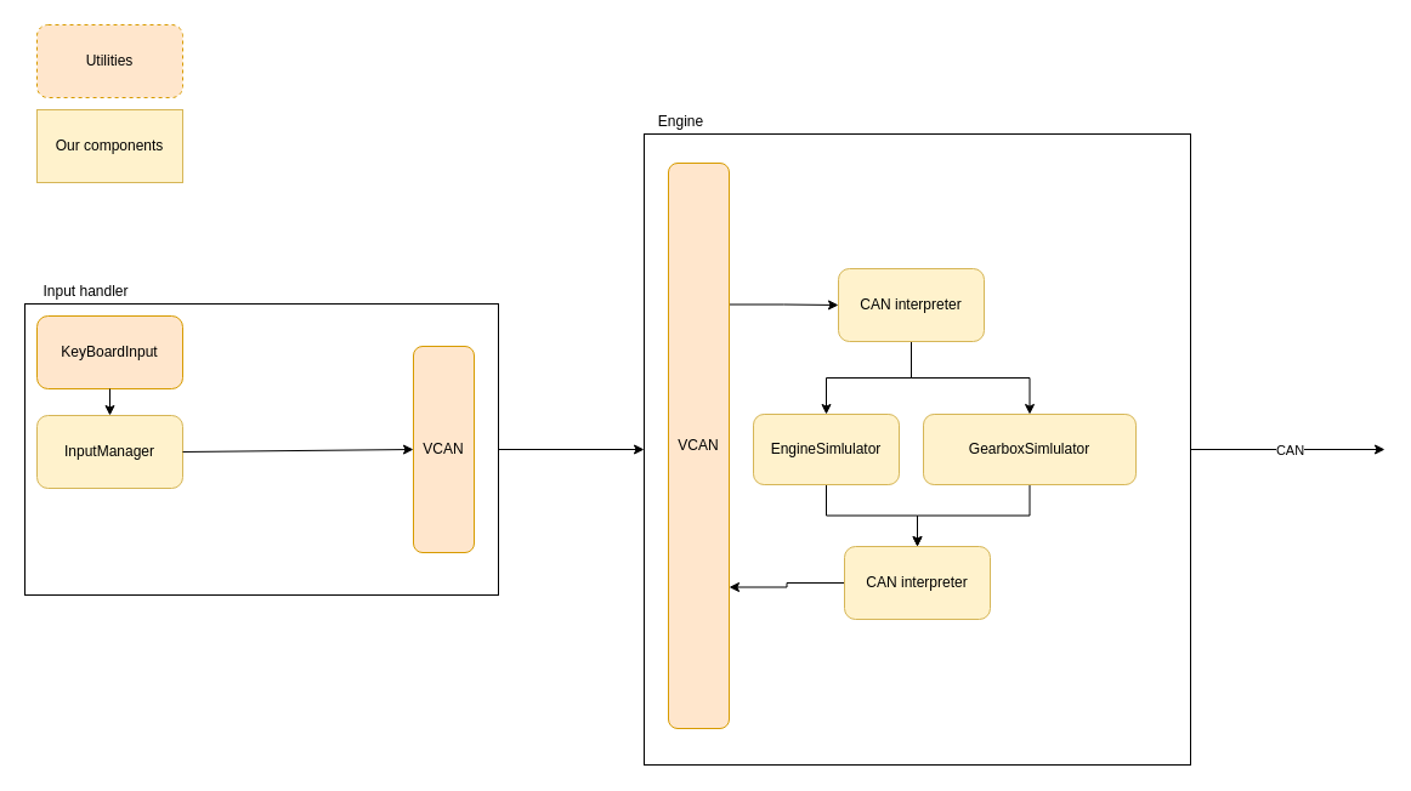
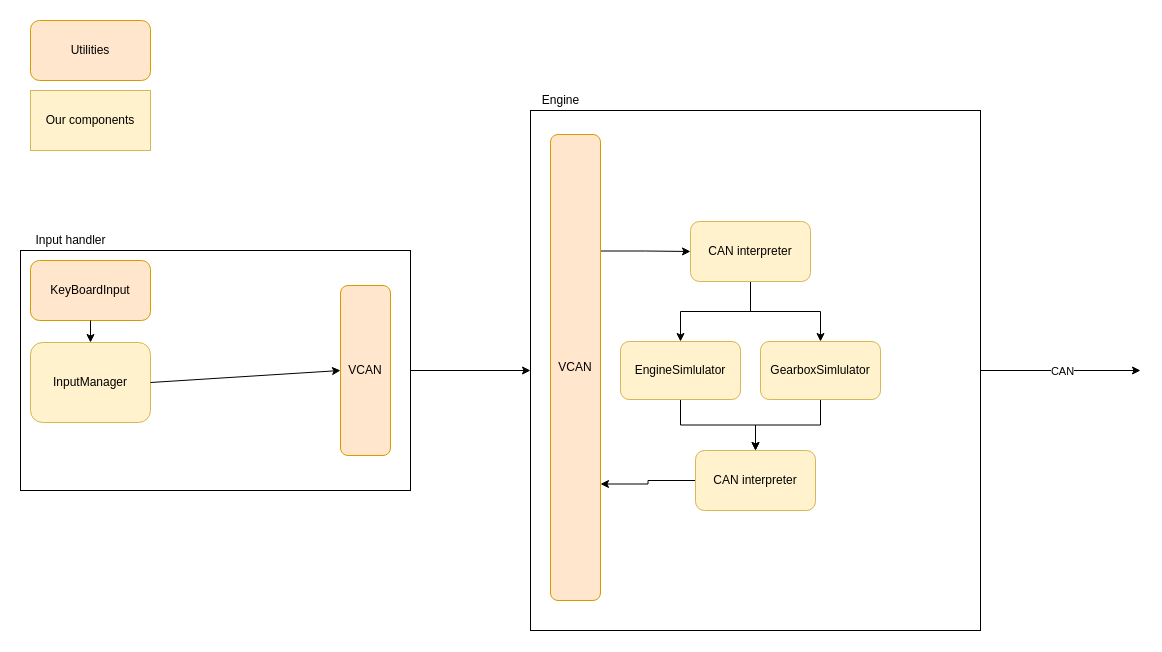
  <mxCell id="0" />
  <mxCell id="1" parent="0" />
  <mxCell id="2" value="" style="group;" vertex="1" connectable="0" parent="1"><mxGeometry x="20" y="230" width="390" height="260" as="geometry" /></mxCell>
  <mxCell id="3" value="" style="rounded=0;whiteSpace=wrap;html=1;" vertex="1" parent="2"><mxGeometry y="20" width="390" height="240" as="geometry" /></mxCell>
  <mxCell id="4" value="Input handler" style="text;html=1;align=center;verticalAlign=middle;resizable=0;points=[];autosize=1;" vertex="1" parent="2"><mxGeometry width="100" height="20" as="geometry" /></mxCell>
  <mxCell id="5" value="KeyBoardInput" style="rounded=1;whiteSpace=wrap;html=1;fillColor=#ffe6cc;strokeColor=#d79b00;" vertex="1" parent="2"><mxGeometry x="10" y="30" width="120" height="60" as="geometry" /></mxCell>
  <mxCell id="6" value="VCAN" style="rounded=1;whiteSpace=wrap;html=1;fillColor=#ffe6cc;strokeColor=#d79b00;" vertex="1" parent="2"><mxGeometry x="320" y="55" width="50" height="170" as="geometry" /></mxCell>
- <mxCell id="7" value="InputManager" style="rounded=1;whiteSpace=wrap;html=1;fillColor=#fff2cc;strokeColor=#d6b656;" vertex="1" parent="2"><mxGeometry x="10" y="112" width="120" height="60" as="geometry" /></mxCell>
+ <mxCell id="7" value="InputManager" style="rounded=1;whiteSpace=wrap;html=1;fillColor=#fff2cc;strokeColor=#d6b656;" vertex="1" parent="2"><mxGeometry x="10" y="112" width="120" height="80" as="geometry" /></mxCell>
  <mxCell id="8" value="" style="endArrow=classic;html=1;exitX=0.5;exitY=1;exitDx=0;exitDy=0;entryX=0.5;entryY=0;entryDx=0;entryDy=0;" edge="1" parent="2" source="5" target="7"><mxGeometry width="50" height="50" relative="1" as="geometry"><mxPoint x="490" y="130" as="sourcePoint" /><mxPoint x="540" y="80" as="targetPoint" /></mxGeometry></mxCell>
  <mxCell id="9" value="" style="endArrow=classic;html=1;entryX=0;entryY=0.5;entryDx=0;entryDy=0;exitX=1;exitY=0.5;exitDx=0;exitDy=0;" edge="1" parent="2" source="7" target="6"><mxGeometry width="50" height="50" relative="1" as="geometry"><mxPoint x="80" y="100" as="sourcePoint" /><mxPoint x="80" y="130" as="targetPoint" /></mxGeometry></mxCell>
  <mxCell id="10" value="" style="group" vertex="1" connectable="0" parent="1"><mxGeometry x="530" y="90" width="450" height="540" as="geometry" /></mxCell>
  <mxCell id="11" value="" style="rounded=0;whiteSpace=wrap;html=1;" vertex="1" parent="10"><mxGeometry y="20" width="450" height="520" as="geometry" /></mxCell>
  <mxCell id="12" value="Engine" style="text;html=1;align=center;verticalAlign=middle;resizable=0;points=[];autosize=1;" vertex="1" parent="10"><mxGeometry width="60" height="20" as="geometry" /></mxCell>
  <mxCell id="13" style="edgeStyle=orthogonalEdgeStyle;rounded=0;orthogonalLoop=1;jettySize=auto;html=1;exitX=1;exitY=0.25;exitDx=0;exitDy=0;" edge="1" parent="10" source="14" target="17"><mxGeometry relative="1" as="geometry" /></mxCell>
  <mxCell id="14" value="VCAN" style="rounded=1;whiteSpace=wrap;html=1;fillColor=#ffe6cc;strokeColor=#d79b00;" vertex="1" parent="10"><mxGeometry x="20" y="44" width="50" height="466" as="geometry" /></mxCell>
  <mxCell id="15" style="edgeStyle=orthogonalEdgeStyle;rounded=0;orthogonalLoop=1;jettySize=auto;html=1;exitX=0.5;exitY=1;exitDx=0;exitDy=0;entryX=0.5;entryY=0;entryDx=0;entryDy=0;" edge="1" parent="10" source="17" target="19"><mxGeometry relative="1" as="geometry" /></mxCell>
  <mxCell id="16" style="edgeStyle=orthogonalEdgeStyle;rounded=0;orthogonalLoop=1;jettySize=auto;html=1;exitX=0.5;exitY=1;exitDx=0;exitDy=0;entryX=0.5;entryY=0;entryDx=0;entryDy=0;" edge="1" parent="10" source="17" target="21"><mxGeometry relative="1" as="geometry" /></mxCell>
  <mxCell id="17" value="CAN interpreter" style="rounded=1;whiteSpace=wrap;html=1;fillColor=#fff2cc;strokeColor=#d6b656;" vertex="1" parent="10"><mxGeometry x="160" y="131" width="120" height="60" as="geometry" /></mxCell>
  <mxCell id="18" style="edgeStyle=orthogonalEdgeStyle;rounded=0;orthogonalLoop=1;jettySize=auto;html=1;exitX=0.5;exitY=1;exitDx=0;exitDy=0;" edge="1" parent="10" source="19" target="23"><mxGeometry relative="1" as="geometry" /></mxCell>
  <mxCell id="19" value="EngineSimlulator" style="rounded=1;whiteSpace=wrap;html=1;fillColor=#fff2cc;strokeColor=#d6b656;" vertex="1" parent="10"><mxGeometry x="90" y="251" width="120" height="58" as="geometry" /></mxCell>
  <mxCell id="20" style="edgeStyle=orthogonalEdgeStyle;rounded=0;orthogonalLoop=1;jettySize=auto;html=1;entryX=0.5;entryY=0;entryDx=0;entryDy=0;" edge="1" parent="10" source="21" target="23"><mxGeometry relative="1" as="geometry" /></mxCell>
- <mxCell id="21" value="GearboxSimlulator" style="rounded=1;whiteSpace=wrap;html=1;fillColor=#fff2cc;strokeColor=#d6b656;" vertex="1" parent="10"><mxGeometry x="230" y="251" width="175" height="58" as="geometry" /></mxCell>
+ <mxCell id="21" value="GearboxSimlulator" style="rounded=1;whiteSpace=wrap;html=1;fillColor=#fff2cc;strokeColor=#d6b656;" vertex="1" parent="10"><mxGeometry x="230" y="251" width="120" height="58" as="geometry" /></mxCell>
  <mxCell id="22" style="edgeStyle=orthogonalEdgeStyle;rounded=0;orthogonalLoop=1;jettySize=auto;html=1;entryX=1;entryY=0.75;entryDx=0;entryDy=0;" edge="1" parent="10" source="23" target="14"><mxGeometry relative="1" as="geometry" /></mxCell>
  <mxCell id="23" value="CAN interpreter" style="rounded=1;whiteSpace=wrap;html=1;fillColor=#fff2cc;strokeColor=#d6b656;" vertex="1" parent="10"><mxGeometry x="165" y="360" width="120" height="60" as="geometry" /></mxCell>
  <mxCell id="24" style="edgeStyle=orthogonalEdgeStyle;rounded=0;orthogonalLoop=1;jettySize=auto;html=1;exitX=1;exitY=0.5;exitDx=0;exitDy=0;" edge="1" parent="1" source="3" target="11"><mxGeometry relative="1" as="geometry" /></mxCell>
- <mxCell id="25" value="Utilities" style="rounded=1;whiteSpace=wrap;html=1;fillColor=#ffe6cc;strokeColor=#d79b00;dashed=1;" vertex="1" parent="1"><mxGeometry x="30" y="20" width="120" height="60" as="geometry" /></mxCell>
+ <mxCell id="25" value="Utilities" style="rounded=1;whiteSpace=wrap;html=1;fillColor=#ffe6cc;strokeColor=#d79b00;" vertex="1" parent="1"><mxGeometry x="30" y="20" width="120" height="60" as="geometry" /></mxCell>
  <mxCell id="26" value="Our components" style="whiteSpace=wrap;html=1;fillColor=#fff2cc;strokeColor=#d6b656;rounded=0;" vertex="1" parent="1"><mxGeometry x="30" y="90" width="120" height="60" as="geometry" /></mxCell>
  <mxCell id="27" style="edgeStyle=orthogonalEdgeStyle;rounded=0;orthogonalLoop=1;jettySize=auto;html=1;exitX=1;exitY=0.5;exitDx=0;exitDy=0;" edge="1" parent="1" source="11"><mxGeometry relative="1" as="geometry"><mxPoint x="1140" y="370" as="targetPoint" /></mxGeometry></mxCell>
  <mxCell id="28" value="CAN " style="edgeLabel;html=1;align=center;verticalAlign=middle;resizable=0;points=[];" vertex="1" connectable="0" parent="27"><mxGeometry x="0.209" relative="1" as="geometry"><mxPoint x="-15" as="offset" /></mxGeometry></mxCell>
